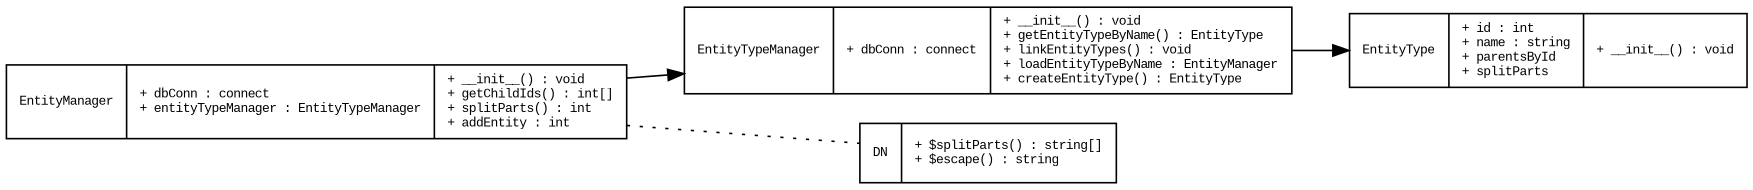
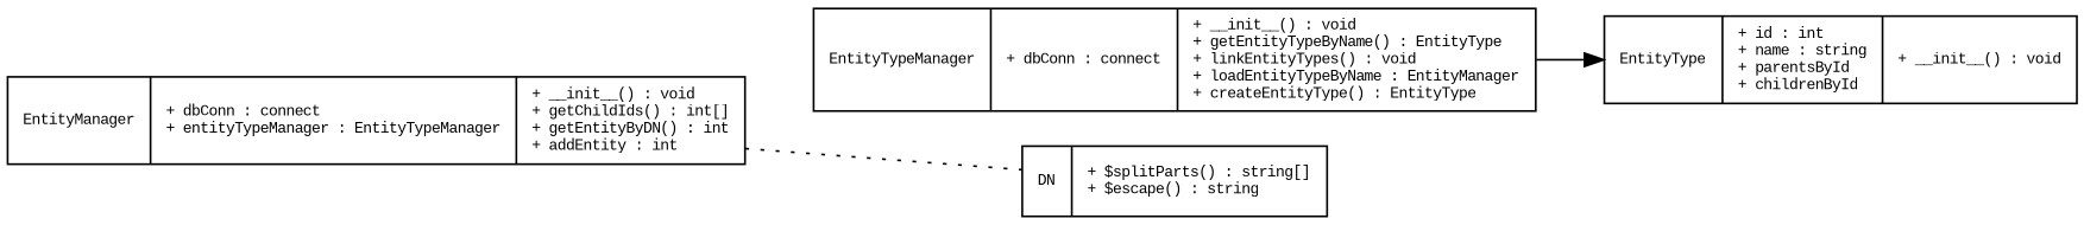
  digraph {
    fontname="Courier New"
    fontsize=8
    rankdir=LR
    node [fontname="Courier New" fontsize=8 shape=record]
    edge [fontname="Courier New" fontsize=8]
-   n1 [label="{EntityManager|+ dbConn : connect\l+ entityTypeManager : EntityTypeManager\l|+ __init__() : void\l+ getChildIds() : int[]\l+ splitParts() : int\l+ addEntity : int\l}"]
+   n1 [label="{EntityManager|+ dbConn : connect\l+ entityTypeManager : EntityTypeManager\l|+ __init__() : void\l+ getChildIds() : int[]\l+ getEntityByDN() : int\l+ addEntity : int\l}"]
    n2 [label="{EntityTypeManager|+ dbConn : connect\l|+ __init__() : void\l+ getEntityTypeByName() : EntityType\l+ linkEntityTypes() : void\l+ loadEntityTypeByName : EntityManager\l+ createEntityType() : EntityType\l}"]
    n3 [label="{DN|+ $splitParts() : string[]\l+ $escape() : string\l}"]
-   n4 [label="{EntityType|+ id : int\l+ name : string\l+ parentsById\l+ splitParts\l|+ __init__() : void\l}"]
-   n1 -> n2
+   n4 [label="{EntityType|+ id : int\l+ name : string\l+ parentsById\l+ childrenById\l|+ __init__() : void\l}"]
    n1 -> n3 [arrowhead=none style=dotted]
    n2 -> n4
  }
